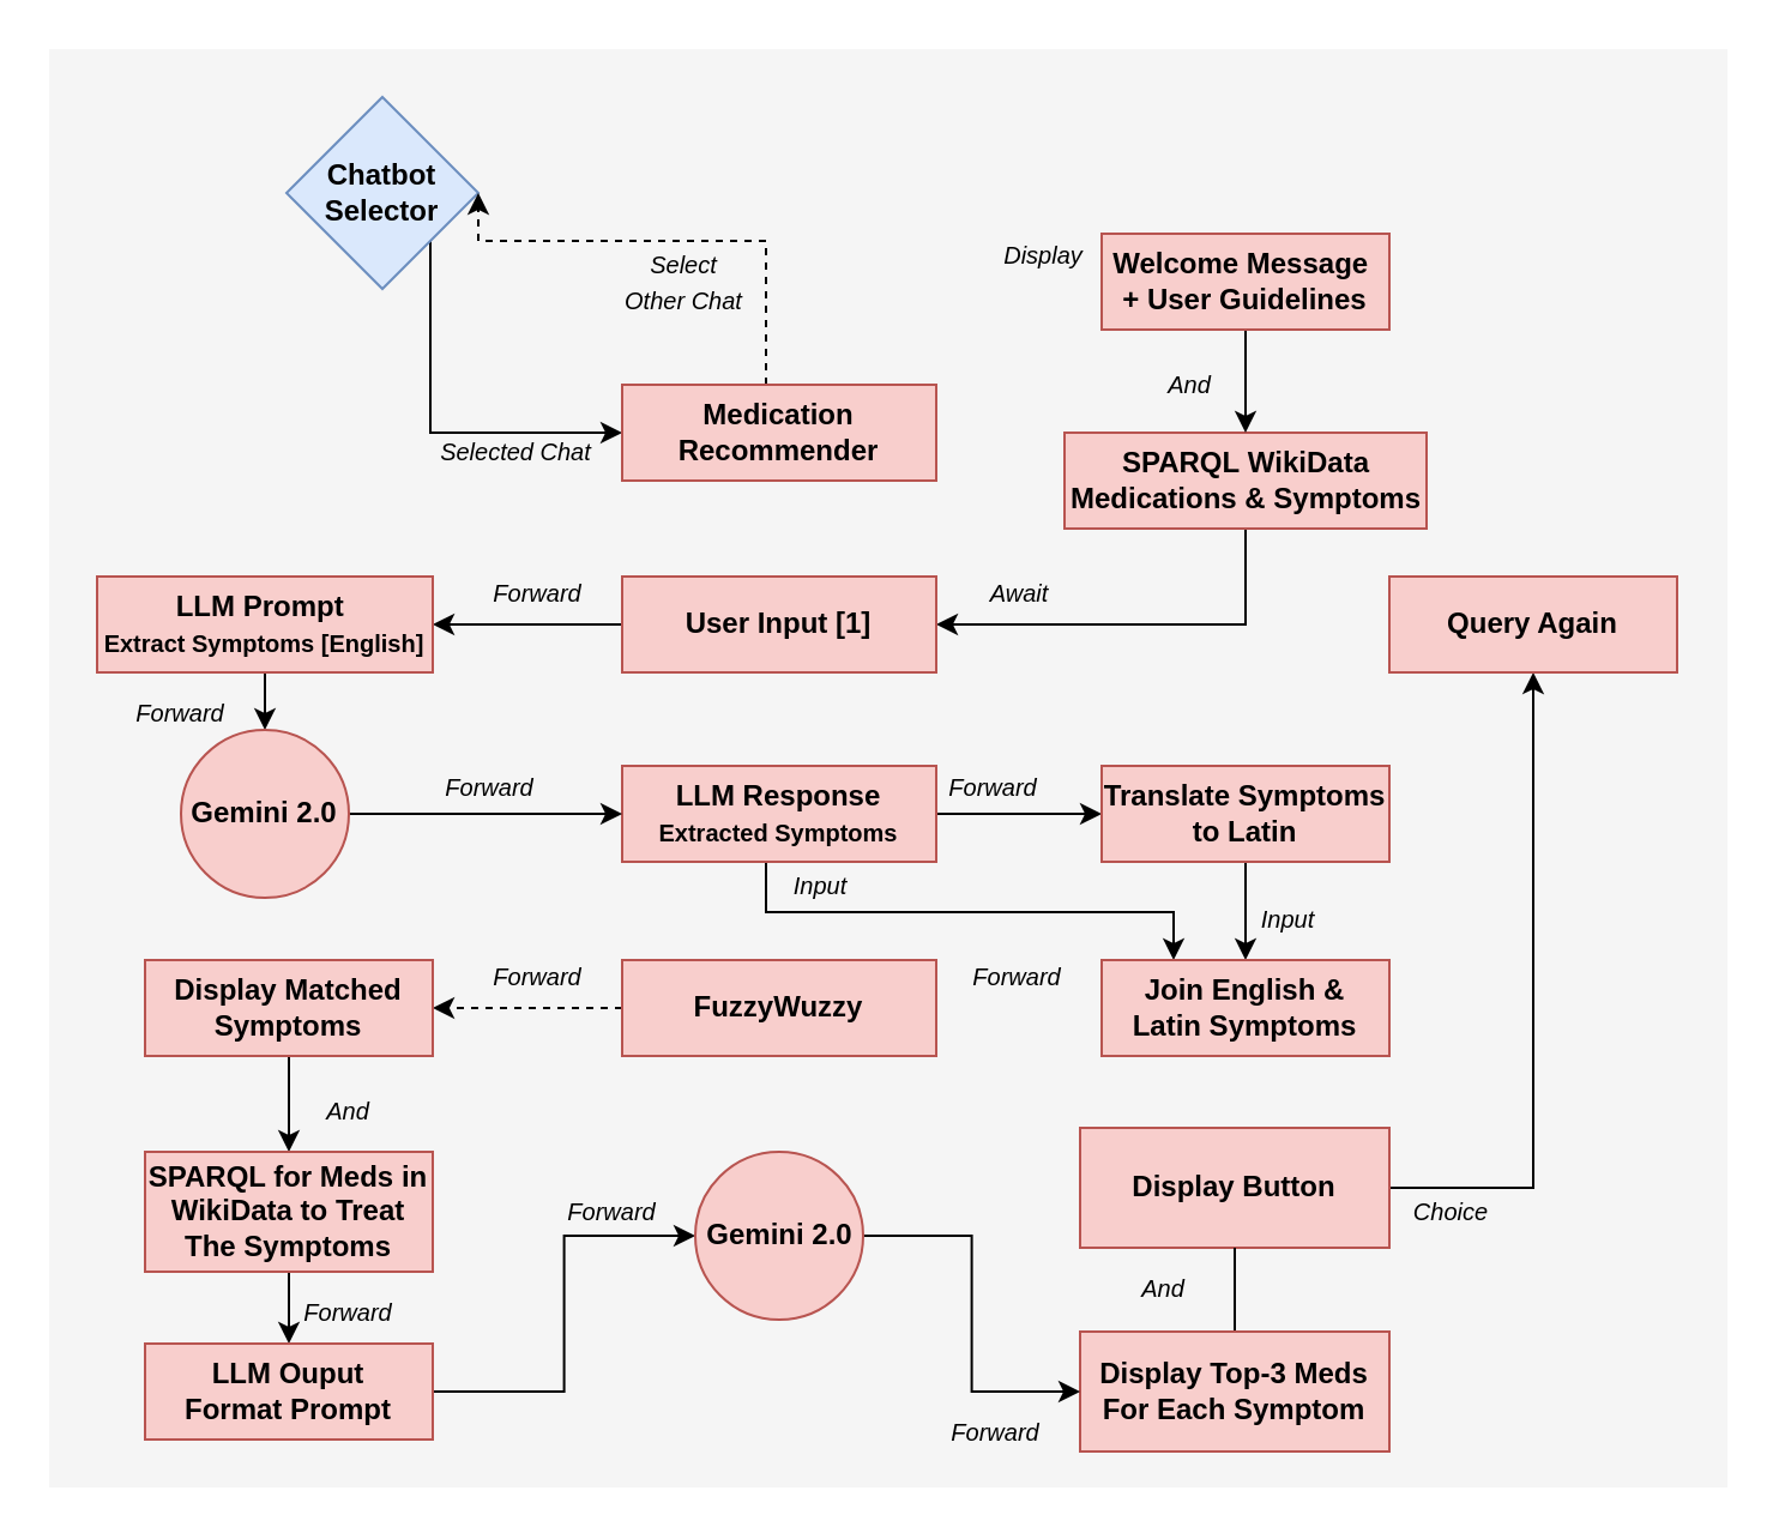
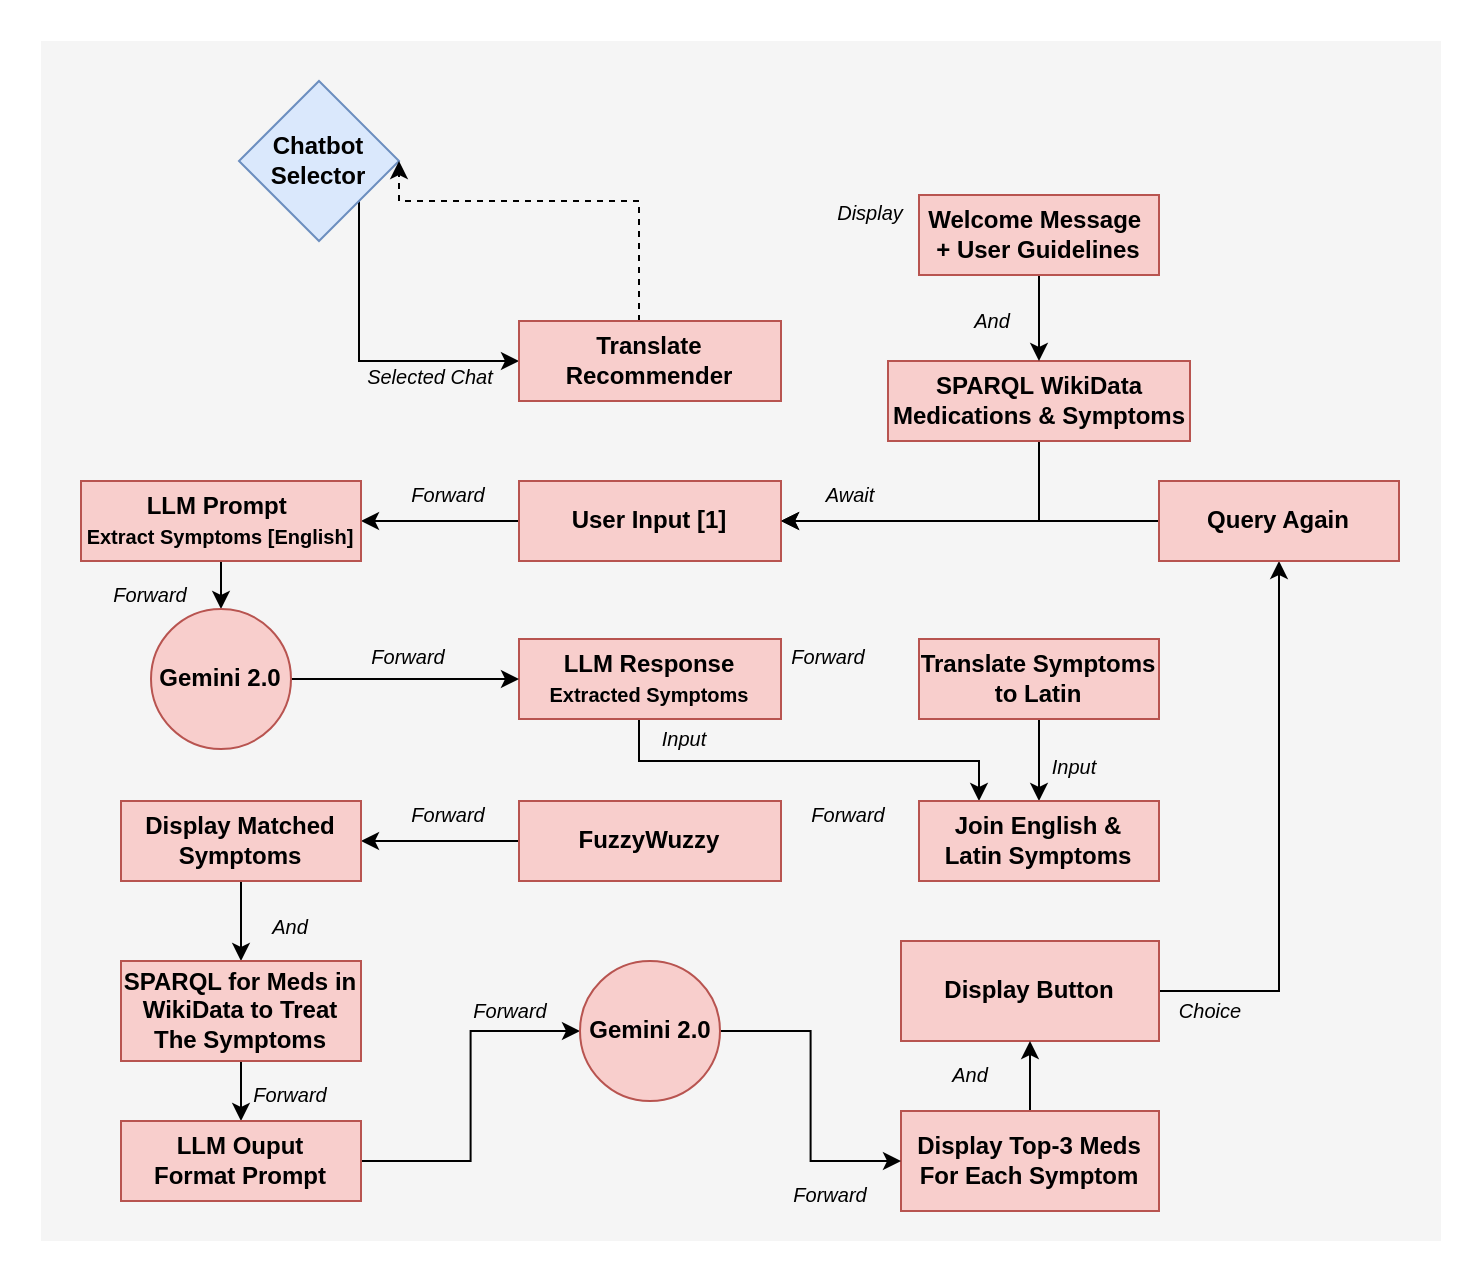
  <mxCell id="0" />
  <mxCell id="1" parent="0" />
  <mxCell id="2" value="" style="rounded=0;whiteSpace=wrap;html=1;fillColor=#f5f5f5;fontColor=#333333;strokeColor=none;" parent="1" vertex="1"><mxGeometry x="20" y="20" width="700" height="600" as="geometry" /></mxCell>
  <mxCell id="3" style="edgeStyle=orthogonalEdgeStyle;rounded=0;orthogonalLoop=1;jettySize=auto;html=1;entryX=0;entryY=0.5;entryDx=0;entryDy=0;" parent="1" source="4" target="6" edge="1"><mxGeometry relative="1" as="geometry"><Array as="points"><mxPoint x="179" y="180" /></Array></mxGeometry></mxCell>
  <mxCell id="4" value="&lt;b&gt;Chatbot&lt;br&gt;Selector&lt;/b&gt;" style="rhombus;whiteSpace=wrap;html=1;fillColor=#dae8fc;strokeColor=#6c8ebf;" parent="1" vertex="1"><mxGeometry x="119" y="40" width="80" height="80" as="geometry" /></mxCell>
  <mxCell id="5" style="edgeStyle=orthogonalEdgeStyle;rounded=0;orthogonalLoop=1;jettySize=auto;html=1;entryX=1;entryY=0.5;entryDx=0;entryDy=0;dashed=1;" parent="1" source="6" target="4" edge="1"><mxGeometry relative="1" as="geometry"><Array as="points"><mxPoint x="319" y="100" /></Array></mxGeometry></mxCell>
- <mxCell id="6" value="&lt;b&gt;Medication Recommender&lt;/b&gt;" style="rounded=0;whiteSpace=wrap;html=1;fillColor=#f8cecc;strokeColor=#b85450;" parent="1" vertex="1"><mxGeometry x="259" y="160" width="131" height="40" as="geometry" /></mxCell>
+ <mxCell id="6" value="&lt;b&gt;Translate Recommender&lt;/b&gt;" style="rounded=0;whiteSpace=wrap;html=1;fillColor=#f8cecc;strokeColor=#b85450;" parent="1" vertex="1"><mxGeometry x="259" y="160" width="131" height="40" as="geometry" /></mxCell>
  <mxCell id="7" value="&lt;font style=&quot;font-size: 10px;&quot;&gt;&lt;i&gt;Selected Chat&lt;/i&gt;&lt;/font&gt;" style="text;html=1;strokeColor=none;fillColor=none;align=center;verticalAlign=middle;whiteSpace=wrap;rounded=0;" parent="1" vertex="1"><mxGeometry x="180" y="171" width="70" height="34" as="geometry" /></mxCell>
- <mxCell id="8" value="&lt;span style=&quot;font-size: 10px;&quot;&gt;&lt;i&gt;Select &lt;br&gt;Other Chat&lt;br&gt;&lt;/i&gt;&lt;/span&gt;" style="text;html=1;strokeColor=none;fillColor=none;align=center;verticalAlign=middle;whiteSpace=wrap;rounded=0;" parent="1" vertex="1"><mxGeometry x="250" y="100" width="70" height="34" as="geometry" /></mxCell>
  <mxCell id="9" style="edgeStyle=orthogonalEdgeStyle;rounded=0;orthogonalLoop=1;jettySize=auto;html=1;entryX=1;entryY=0.5;entryDx=0;entryDy=0;" parent="1" source="10" target="12" edge="1"><mxGeometry relative="1" as="geometry"><Array as="points"><mxPoint x="519" y="260" /></Array></mxGeometry></mxCell>
  <mxCell id="10" value="&lt;b&gt;SPARQL&amp;nbsp;WikiData&lt;br&gt;Medications &amp;amp; Symptoms&lt;/b&gt;" style="rounded=0;whiteSpace=wrap;html=1;fillColor=#f8cecc;strokeColor=#b85450;" parent="1" vertex="1"><mxGeometry x="443.5" y="180" width="151" height="40" as="geometry" /></mxCell>
  <mxCell id="11" style="edgeStyle=orthogonalEdgeStyle;rounded=0;orthogonalLoop=1;jettySize=auto;html=1;entryX=1;entryY=0.5;entryDx=0;entryDy=0;" parent="1" source="12" target="14" edge="1"><mxGeometry relative="1" as="geometry" /></mxCell>
  <mxCell id="12" value="&lt;b&gt;User Input [1]&lt;br&gt;&lt;/b&gt;" style="rounded=0;whiteSpace=wrap;html=1;fillColor=#f8cecc;strokeColor=#b85450;" parent="1" vertex="1"><mxGeometry x="259" y="240" width="131" height="40" as="geometry" /></mxCell>
  <mxCell id="13" style="edgeStyle=orthogonalEdgeStyle;rounded=0;orthogonalLoop=1;jettySize=auto;html=1;entryX=0.5;entryY=0;entryDx=0;entryDy=0;" parent="1" source="14" target="23" edge="1"><mxGeometry relative="1" as="geometry" /></mxCell>
  <mxCell id="14" value="&lt;b&gt;LLM Prompt&amp;nbsp;&lt;br&gt;&lt;/b&gt;&lt;font style=&quot;font-size: 10px;&quot;&gt;&lt;b&gt;Extract Symptoms [English]&lt;/b&gt;&lt;/font&gt;" style="rounded=0;whiteSpace=wrap;html=1;fillColor=#f8cecc;strokeColor=#b85450;" parent="1" vertex="1"><mxGeometry x="40" y="240" width="140" height="40" as="geometry" /></mxCell>
- <mxCell id="15" style="edgeStyle=orthogonalEdgeStyle;rounded=0;orthogonalLoop=1;jettySize=auto;html=1;entryX=0;entryY=0.5;entryDx=0;entryDy=0;" parent="1" source="17" target="21" edge="1"><mxGeometry relative="1" as="geometry" /></mxCell>
  <mxCell id="16" style="edgeStyle=orthogonalEdgeStyle;rounded=0;orthogonalLoop=1;jettySize=auto;html=1;entryX=0.25;entryY=0;entryDx=0;entryDy=0;" parent="1" source="17" target="35" edge="1"><mxGeometry relative="1" as="geometry"><Array as="points"><mxPoint x="319" y="380" /><mxPoint x="489" y="380" /></Array></mxGeometry></mxCell>
  <mxCell id="17" value="&lt;b style=&quot;&quot;&gt;LLM Response&lt;br&gt;&lt;font style=&quot;font-size: 10px;&quot;&gt;Extracted Symptoms&lt;/font&gt;&lt;br&gt;&lt;/b&gt;" style="rounded=0;whiteSpace=wrap;html=1;fillColor=#f8cecc;strokeColor=#b85450;" parent="1" vertex="1"><mxGeometry x="259" y="319" width="131" height="40" as="geometry" /></mxCell>
  <mxCell id="18" value="&lt;span style=&quot;font-size: 10px;&quot;&gt;&lt;i&gt;And&lt;/i&gt;&lt;/span&gt;" style="text;html=1;strokeColor=none;fillColor=none;align=center;verticalAlign=middle;whiteSpace=wrap;rounded=0;" parent="1" vertex="1"><mxGeometry x="461" y="143" width="70" height="34" as="geometry" /></mxCell>
  <mxCell id="19" value="&lt;i style=&quot;border-color: var(--border-color); font-size: 10px;&quot;&gt;Forward&lt;/i&gt;" style="text;html=1;strokeColor=none;fillColor=none;align=center;verticalAlign=middle;whiteSpace=wrap;rounded=0;" parent="1" vertex="1"><mxGeometry x="40" y="280" width="70" height="34" as="geometry" /></mxCell>
  <mxCell id="20" style="edgeStyle=orthogonalEdgeStyle;rounded=0;orthogonalLoop=1;jettySize=auto;html=1;entryX=0.5;entryY=0;entryDx=0;entryDy=0;" parent="1" source="21" target="35" edge="1"><mxGeometry relative="1" as="geometry" /></mxCell>
  <mxCell id="21" value="&lt;b&gt;Translate Symptoms to Latin&lt;br&gt;&lt;/b&gt;" style="rounded=0;whiteSpace=wrap;html=1;fillColor=#f8cecc;strokeColor=#b85450;" parent="1" vertex="1"><mxGeometry x="459" y="319" width="120" height="40" as="geometry" /></mxCell>
  <mxCell id="22" style="edgeStyle=orthogonalEdgeStyle;rounded=0;orthogonalLoop=1;jettySize=auto;html=1;entryX=0;entryY=0.5;entryDx=0;entryDy=0;" parent="1" source="23" target="17" edge="1"><mxGeometry relative="1" as="geometry" /></mxCell>
  <mxCell id="23" value="&lt;b&gt;Gemini 2.0&lt;/b&gt;" style="ellipse;whiteSpace=wrap;html=1;aspect=fixed;fillColor=#f8cecc;strokeColor=#b85450;" parent="1" vertex="1"><mxGeometry x="75" y="304" width="70" height="70" as="geometry" /></mxCell>
  <mxCell id="24" value="&lt;i style=&quot;border-color: var(--border-color); font-size: 10px;&quot;&gt;Forward&lt;/i&gt;" style="text;html=1;strokeColor=none;fillColor=none;align=center;verticalAlign=middle;whiteSpace=wrap;rounded=0;" parent="1" vertex="1"><mxGeometry x="379" y="311" width="70" height="34" as="geometry" /></mxCell>
  <mxCell id="25" value="&lt;i style=&quot;border-color: var(--border-color); font-size: 10px;&quot;&gt;Forward&lt;/i&gt;" style="text;html=1;strokeColor=none;fillColor=none;align=center;verticalAlign=middle;whiteSpace=wrap;rounded=0;" parent="1" vertex="1"><mxGeometry x="189" y="230" width="70" height="34" as="geometry" /></mxCell>
  <mxCell id="26" style="edgeStyle=orthogonalEdgeStyle;rounded=0;orthogonalLoop=1;jettySize=auto;html=1;entryX=0.5;entryY=0;entryDx=0;entryDy=0;" parent="1" source="27" target="10" edge="1"><mxGeometry relative="1" as="geometry" /></mxCell>
  <mxCell id="27" value="&lt;b style=&quot;border-color: var(--border-color);&quot;&gt;Welcome Message&amp;nbsp;&lt;br style=&quot;border-color: var(--border-color);&quot;&gt;+ User Guidelines&lt;/b&gt;" style="rounded=0;whiteSpace=wrap;html=1;fillColor=#f8cecc;strokeColor=#b85450;" parent="1" vertex="1"><mxGeometry x="459" y="97" width="120" height="40" as="geometry" /></mxCell>
  <mxCell id="28" value="&lt;span style=&quot;font-size: 10px;&quot;&gt;&lt;i&gt;Display&lt;/i&gt;&lt;/span&gt;" style="text;html=1;strokeColor=none;fillColor=none;align=center;verticalAlign=middle;whiteSpace=wrap;rounded=0;" parent="1" vertex="1"><mxGeometry x="400" y="89" width="70" height="34" as="geometry" /></mxCell>
  <mxCell id="29" value="&lt;i style=&quot;border-color: var(--border-color); font-size: 10px;&quot;&gt;Forward&lt;/i&gt;" style="text;html=1;strokeColor=none;fillColor=none;align=center;verticalAlign=middle;whiteSpace=wrap;rounded=0;" parent="1" vertex="1"><mxGeometry x="169" y="311" width="70" height="34" as="geometry" /></mxCell>
  <mxCell id="30" style="edgeStyle=orthogonalEdgeStyle;rounded=0;orthogonalLoop=1;jettySize=auto;html=1;entryX=0.5;entryY=1;entryDx=0;entryDy=0;" parent="1" source="31" target="33" edge="1"><mxGeometry relative="1" as="geometry"><Array as="points"><mxPoint x="639" y="495" /></Array></mxGeometry></mxCell>
  <mxCell id="31" value="&lt;b&gt;Display Button&lt;br&gt;&lt;/b&gt;" style="rounded=0;whiteSpace=wrap;html=1;fillColor=#f8cecc;strokeColor=#b85450;" parent="1" vertex="1"><mxGeometry x="450" y="470" width="129" height="50" as="geometry" /></mxCell>
+ <mxCell id="32" style="edgeStyle=orthogonalEdgeStyle;rounded=0;orthogonalLoop=1;jettySize=auto;html=1;entryX=1;entryY=0.5;entryDx=0;entryDy=0;" parent="1" source="33" target="12" edge="1"><mxGeometry relative="1" as="geometry" /></mxCell>
  <mxCell id="33" value="&lt;b&gt;Query Again&lt;br&gt;&lt;/b&gt;" style="rounded=0;whiteSpace=wrap;html=1;fillColor=#f8cecc;strokeColor=#b85450;" parent="1" vertex="1"><mxGeometry x="579" y="240" width="120" height="40" as="geometry" /></mxCell>
  <mxCell id="34" value="&lt;span style=&quot;font-size: 10px;&quot;&gt;&lt;i&gt;Await&lt;/i&gt;&lt;/span&gt;" style="text;html=1;strokeColor=none;fillColor=none;align=center;verticalAlign=middle;whiteSpace=wrap;rounded=0;" parent="1" vertex="1"><mxGeometry x="390" y="230" width="70" height="34" as="geometry" /></mxCell>
  <mxCell id="35" value="&lt;b&gt;Join English &amp;amp; &lt;br&gt;Latin Symptoms&lt;br&gt;&lt;/b&gt;" style="rounded=0;whiteSpace=wrap;html=1;fillColor=#f8cecc;strokeColor=#b85450;" parent="1" vertex="1"><mxGeometry x="459" y="400" width="120" height="40" as="geometry" /></mxCell>
- <mxCell id="36" style="edgeStyle=orthogonalEdgeStyle;rounded=0;orthogonalLoop=1;jettySize=auto;html=1;entryX=1;entryY=0.5;entryDx=0;entryDy=0;dashed=1;" parent="1" source="37" target="39" edge="1"><mxGeometry relative="1" as="geometry" /></mxCell>
+ <mxCell id="36" style="edgeStyle=orthogonalEdgeStyle;rounded=0;orthogonalLoop=1;jettySize=auto;html=1;entryX=1;entryY=0.5;entryDx=0;entryDy=0;" parent="1" source="37" target="39" edge="1"><mxGeometry relative="1" as="geometry" /></mxCell>
  <mxCell id="37" value="&lt;b&gt;FuzzyWuzzy&lt;br&gt;&lt;/b&gt;" style="rounded=0;whiteSpace=wrap;html=1;fillColor=#f8cecc;strokeColor=#b85450;" parent="1" vertex="1"><mxGeometry x="259" y="400" width="131" height="40" as="geometry" /></mxCell>
  <mxCell id="38" style="edgeStyle=orthogonalEdgeStyle;rounded=0;orthogonalLoop=1;jettySize=auto;html=1;entryX=0.5;entryY=0;entryDx=0;entryDy=0;" parent="1" source="39" target="41" edge="1"><mxGeometry relative="1" as="geometry" /></mxCell>
  <mxCell id="39" value="&lt;b&gt;Display Matched&lt;br&gt;Symptoms&lt;br&gt;&lt;/b&gt;" style="rounded=0;whiteSpace=wrap;html=1;fillColor=#f8cecc;strokeColor=#b85450;" parent="1" vertex="1"><mxGeometry x="60" y="400" width="120" height="40" as="geometry" /></mxCell>
  <mxCell id="40" style="edgeStyle=orthogonalEdgeStyle;rounded=0;orthogonalLoop=1;jettySize=auto;html=1;entryX=0.5;entryY=0;entryDx=0;entryDy=0;" parent="1" source="41" target="43" edge="1"><mxGeometry relative="1" as="geometry" /></mxCell>
  <mxCell id="41" value="&lt;b&gt;SPARQL for Meds in WikiData to Treat&lt;br&gt;The Symptoms&lt;br&gt;&lt;/b&gt;" style="rounded=0;whiteSpace=wrap;html=1;fillColor=#f8cecc;strokeColor=#b85450;" parent="1" vertex="1"><mxGeometry x="60" y="480" width="120" height="50" as="geometry" /></mxCell>
  <mxCell id="42" style="edgeStyle=orthogonalEdgeStyle;rounded=0;orthogonalLoop=1;jettySize=auto;html=1;entryX=0;entryY=0.5;entryDx=0;entryDy=0;" parent="1" source="43" target="47" edge="1"><mxGeometry relative="1" as="geometry" /></mxCell>
  <mxCell id="43" value="&lt;b&gt;LLM Ouput &lt;br&gt;Format Prompt&lt;br&gt;&lt;/b&gt;" style="rounded=0;whiteSpace=wrap;html=1;fillColor=#f8cecc;strokeColor=#b85450;" parent="1" vertex="1"><mxGeometry x="60" y="560" width="120" height="40" as="geometry" /></mxCell>
- <mxCell id="44" style="edgeStyle=orthogonalEdgeStyle;rounded=0;orthogonalLoop=1;jettySize=auto;html=1;entryX=0.5;entryY=1;entryDx=0;entryDy=0;endArrow=none;" parent="1" source="45" target="31" edge="1"><mxGeometry relative="1" as="geometry" /></mxCell>
+ <mxCell id="44" style="edgeStyle=orthogonalEdgeStyle;rounded=0;orthogonalLoop=1;jettySize=auto;html=1;entryX=0.5;entryY=1;entryDx=0;entryDy=0;" parent="1" source="45" target="31" edge="1"><mxGeometry relative="1" as="geometry" /></mxCell>
  <mxCell id="45" value="&lt;b&gt;Display Top-3 Meds&lt;br&gt;For Each Symptom&lt;br&gt;&lt;/b&gt;" style="rounded=0;whiteSpace=wrap;html=1;fillColor=#f8cecc;strokeColor=#b85450;" parent="1" vertex="1"><mxGeometry x="450" y="555" width="129" height="50" as="geometry" /></mxCell>
  <mxCell id="46" style="edgeStyle=orthogonalEdgeStyle;rounded=0;orthogonalLoop=1;jettySize=auto;html=1;entryX=0;entryY=0.5;entryDx=0;entryDy=0;" parent="1" source="47" target="45" edge="1"><mxGeometry relative="1" as="geometry" /></mxCell>
  <mxCell id="47" value="&lt;b&gt;Gemini 2.0&lt;/b&gt;" style="ellipse;whiteSpace=wrap;html=1;aspect=fixed;fillColor=#f8cecc;strokeColor=#b85450;" parent="1" vertex="1"><mxGeometry x="289.5" y="480" width="70" height="70" as="geometry" /></mxCell>
  <mxCell id="48" value="&lt;span style=&quot;font-size: 10px;&quot;&gt;&lt;i&gt;Input&lt;/i&gt;&lt;/span&gt;" style="text;html=1;strokeColor=none;fillColor=none;align=center;verticalAlign=middle;whiteSpace=wrap;rounded=0;" parent="1" vertex="1"><mxGeometry x="307" y="352" width="70" height="34" as="geometry" /></mxCell>
  <mxCell id="49" value="&lt;span style=&quot;font-size: 10px;&quot;&gt;&lt;i&gt;Input&lt;/i&gt;&lt;/span&gt;" style="text;html=1;strokeColor=none;fillColor=none;align=center;verticalAlign=middle;whiteSpace=wrap;rounded=0;" parent="1" vertex="1"><mxGeometry x="502" y="366" width="70" height="34" as="geometry" /></mxCell>
  <mxCell id="50" value="&lt;span style=&quot;font-size: 10px;&quot;&gt;&lt;i&gt;Forward&lt;/i&gt;&lt;/span&gt;" style="text;html=1;strokeColor=none;fillColor=none;align=center;verticalAlign=middle;whiteSpace=wrap;rounded=0;" parent="1" vertex="1"><mxGeometry x="389" y="390" width="70" height="34" as="geometry" /></mxCell>
  <mxCell id="51" value="&lt;span style=&quot;font-size: 10px;&quot;&gt;&lt;i&gt;Forward&lt;/i&gt;&lt;/span&gt;" style="text;html=1;strokeColor=none;fillColor=none;align=center;verticalAlign=middle;whiteSpace=wrap;rounded=0;" parent="1" vertex="1"><mxGeometry x="189" y="390" width="70" height="34" as="geometry" /></mxCell>
  <mxCell id="52" value="&lt;span style=&quot;font-size: 10px;&quot;&gt;&lt;i&gt;And&lt;/i&gt;&lt;/span&gt;" style="text;html=1;strokeColor=none;fillColor=none;align=center;verticalAlign=middle;whiteSpace=wrap;rounded=0;" parent="1" vertex="1"><mxGeometry x="110" y="446" width="70" height="34" as="geometry" /></mxCell>
  <mxCell id="53" value="&lt;span style=&quot;font-size: 10px;&quot;&gt;&lt;i&gt;Forward&lt;/i&gt;&lt;/span&gt;" style="text;html=1;strokeColor=none;fillColor=none;align=center;verticalAlign=middle;whiteSpace=wrap;rounded=0;" parent="1" vertex="1"><mxGeometry x="110" y="530" width="70" height="34" as="geometry" /></mxCell>
  <mxCell id="54" value="&lt;span style=&quot;font-size: 10px;&quot;&gt;&lt;i&gt;Forward&lt;/i&gt;&lt;/span&gt;" style="text;html=1;strokeColor=none;fillColor=none;align=center;verticalAlign=middle;whiteSpace=wrap;rounded=0;" parent="1" vertex="1"><mxGeometry x="219.5" y="488" width="70" height="34" as="geometry" /></mxCell>
  <mxCell id="55" value="&lt;span style=&quot;font-size: 10px;&quot;&gt;&lt;i&gt;Forward&lt;/i&gt;&lt;/span&gt;" style="text;html=1;strokeColor=none;fillColor=none;align=center;verticalAlign=middle;whiteSpace=wrap;rounded=0;" parent="1" vertex="1"><mxGeometry x="380" y="580" width="70" height="34" as="geometry" /></mxCell>
  <mxCell id="56" value="&lt;span style=&quot;font-size: 10px;&quot;&gt;&lt;i&gt;And&lt;/i&gt;&lt;/span&gt;" style="text;html=1;strokeColor=none;fillColor=none;align=center;verticalAlign=middle;whiteSpace=wrap;rounded=0;" parent="1" vertex="1"><mxGeometry x="450" y="520" width="70" height="34" as="geometry" /></mxCell>
  <mxCell id="57" value="&lt;span style=&quot;font-size: 10px;&quot;&gt;&lt;i&gt;Choice&lt;/i&gt;&lt;/span&gt;" style="text;html=1;strokeColor=none;fillColor=none;align=center;verticalAlign=middle;whiteSpace=wrap;rounded=0;" parent="1" vertex="1"><mxGeometry x="570" y="488" width="70" height="34" as="geometry" /></mxCell>
